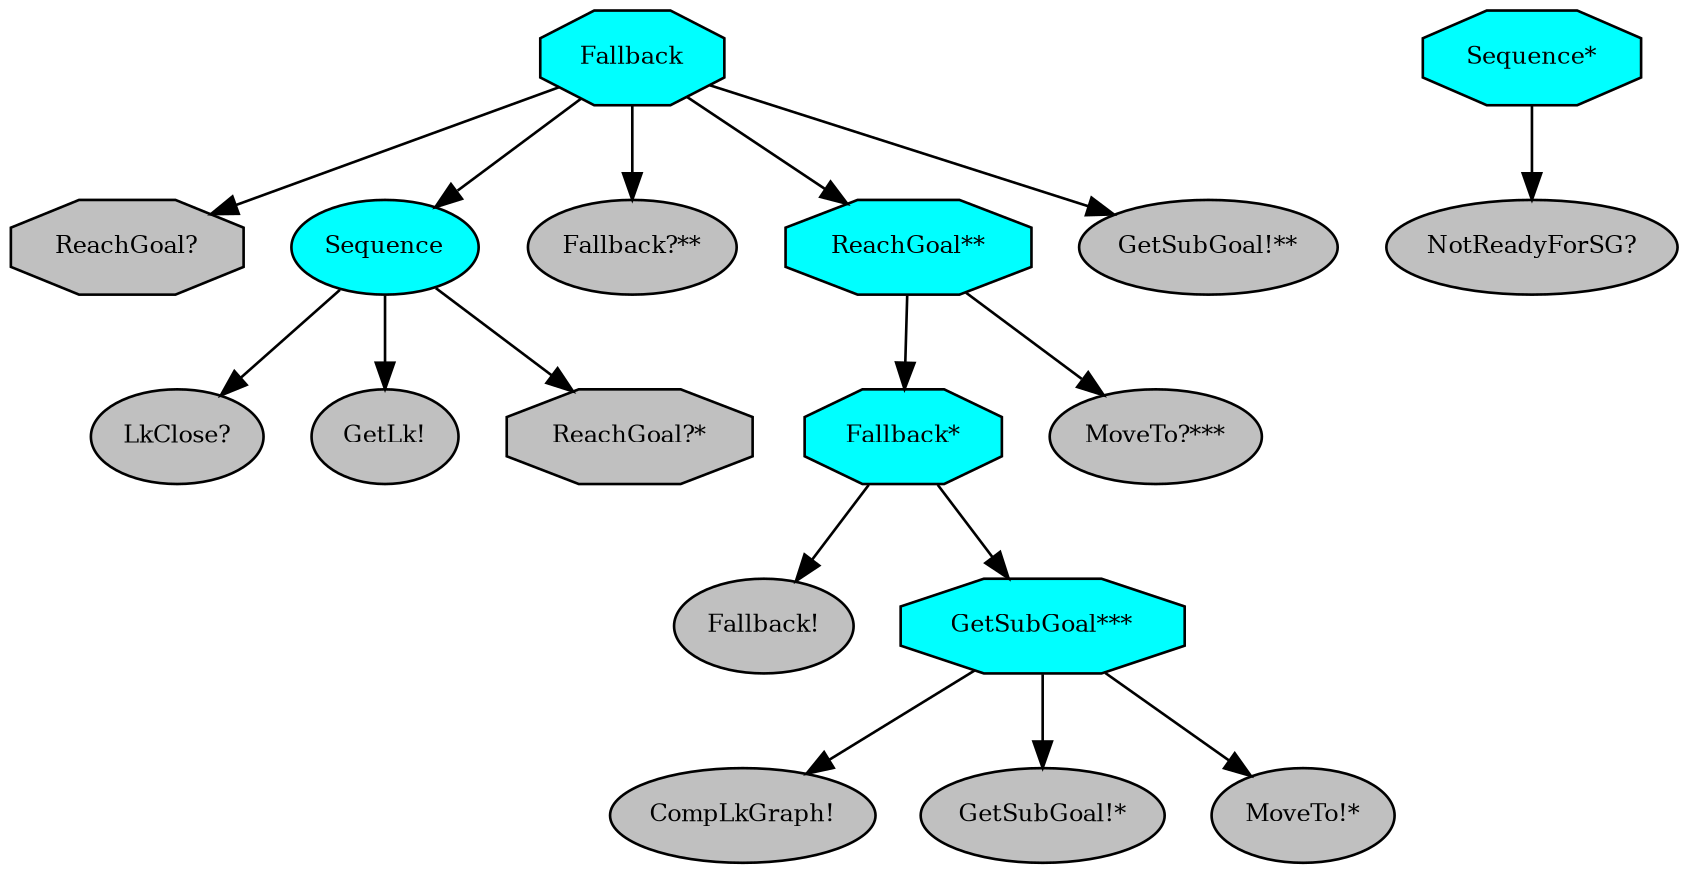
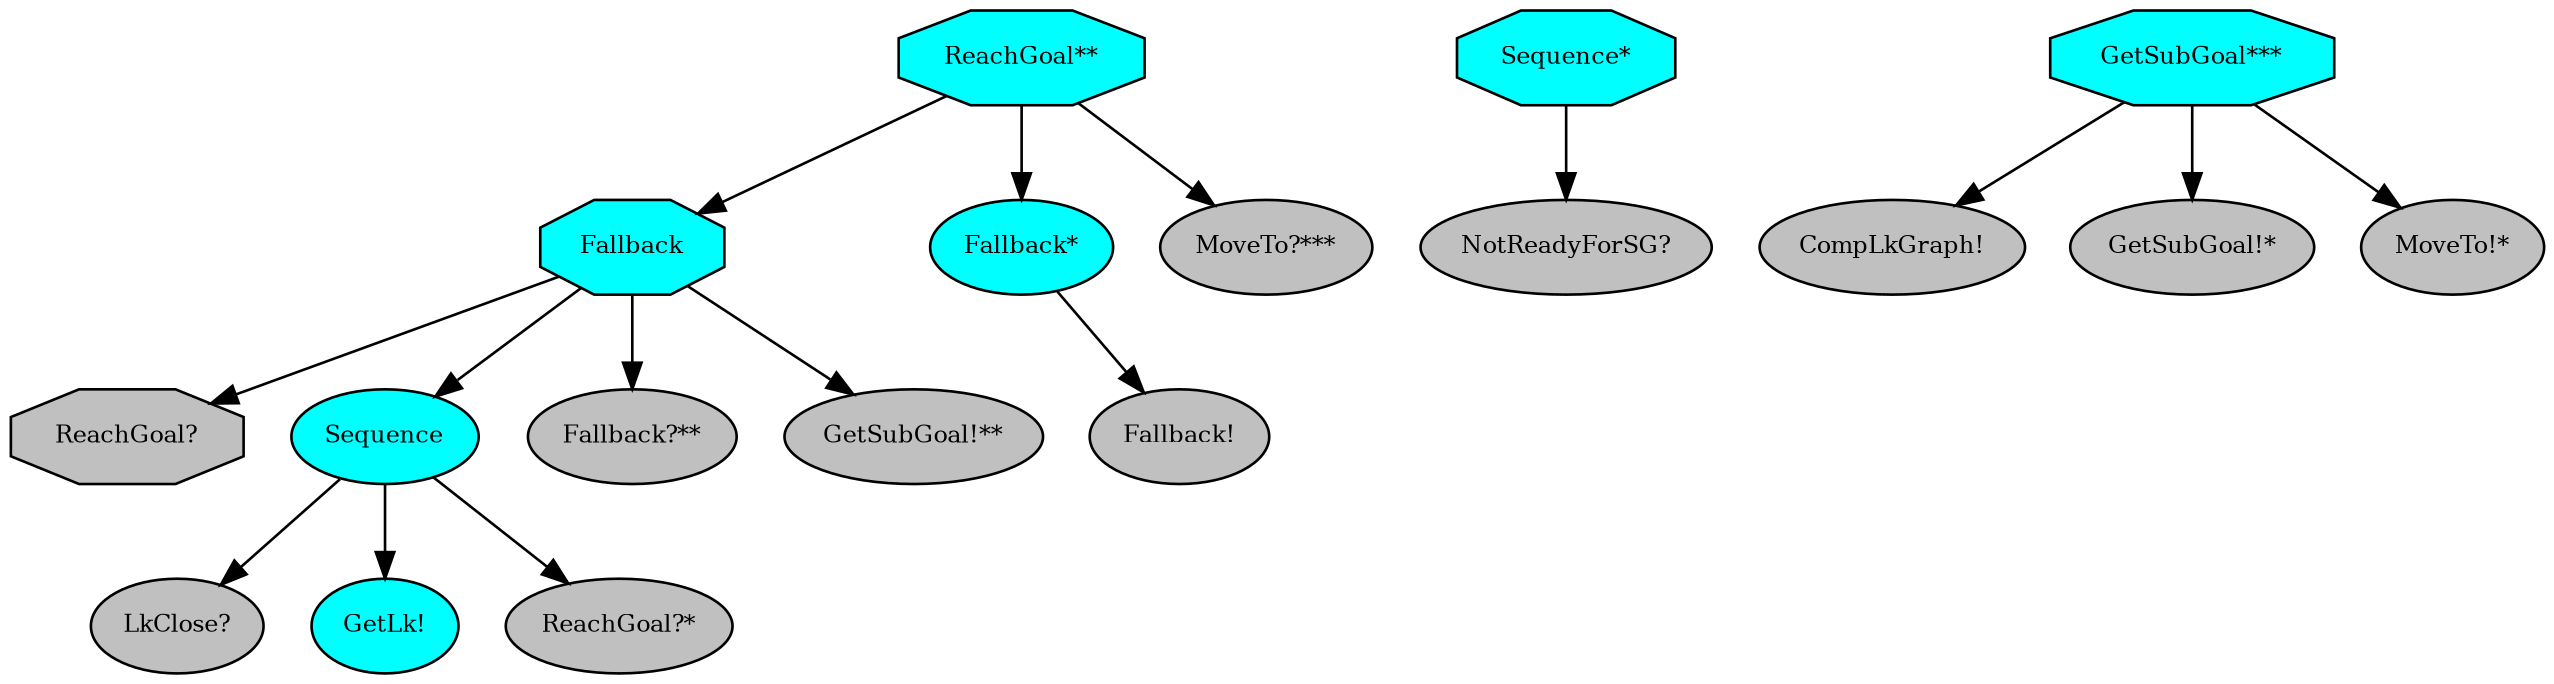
  digraph {
    fontname="times-roman"
    ordering=out
    node [fillcolor=gray fontcolor=black fontname="times-roman" fontsize=9 shape=ellipse style=filled]
    edge [fontname="times-roman"]
    n1 [fillcolor=cyan label=Fallback shape=octagon]
    n2 [label="ReachGoal?" shape=octagon]
    n3 [fillcolor=cyan label=Sequence]
    n4 [label="Fallback?**"]
    n5 [fillcolor=cyan label="ReachGoal**" shape=octagon]
    n6 [label="GetSubGoal!**"]
    n7 [label="LkClose?"]
-   n8 [label="GetLk!"]
-   n9 [label="ReachGoal?*" shape=octagon]
+   n8 [fillcolor=cyan label="GetLk!"]
+   n9 [label="ReachGoal?*"]
    n10 [fillcolor=cyan label="Sequence*" shape=octagon]
    n11 [label="NotReadyForSG?"]
-   n12 [fillcolor=cyan label="Fallback*" shape=octagon]
+   n12 [fillcolor=cyan label="Fallback*"]
    n13 [label="MoveTo?***"]
    n14 [label="Fallback!"]
    n15 [fillcolor=cyan label="GetSubGoal***" shape=octagon]
    n16 [label="CompLkGraph!"]
    n17 [label="GetSubGoal!*"]
    n18 [label="MoveTo!*"]
    n1 -> n2
    n1 -> n3
    n1 -> n4
-   n1 -> n5
+   n5 -> n1
    n1 -> n6
    n3 -> n7
    n3 -> n8
    n3 -> n9
    n5 -> n12
    n5 -> n13
    n10 -> n11
    n12 -> n14
-   n12 -> n15
    n15 -> n16
    n15 -> n17
    n15 -> n18
  }
